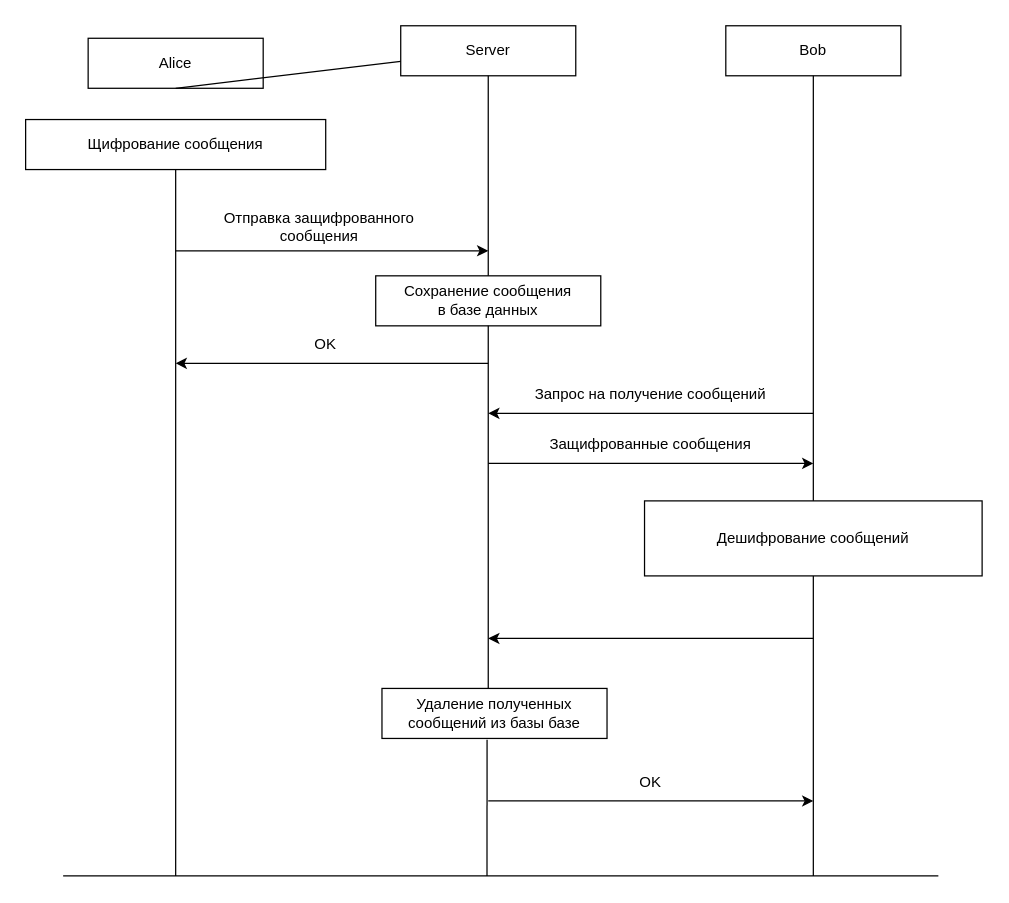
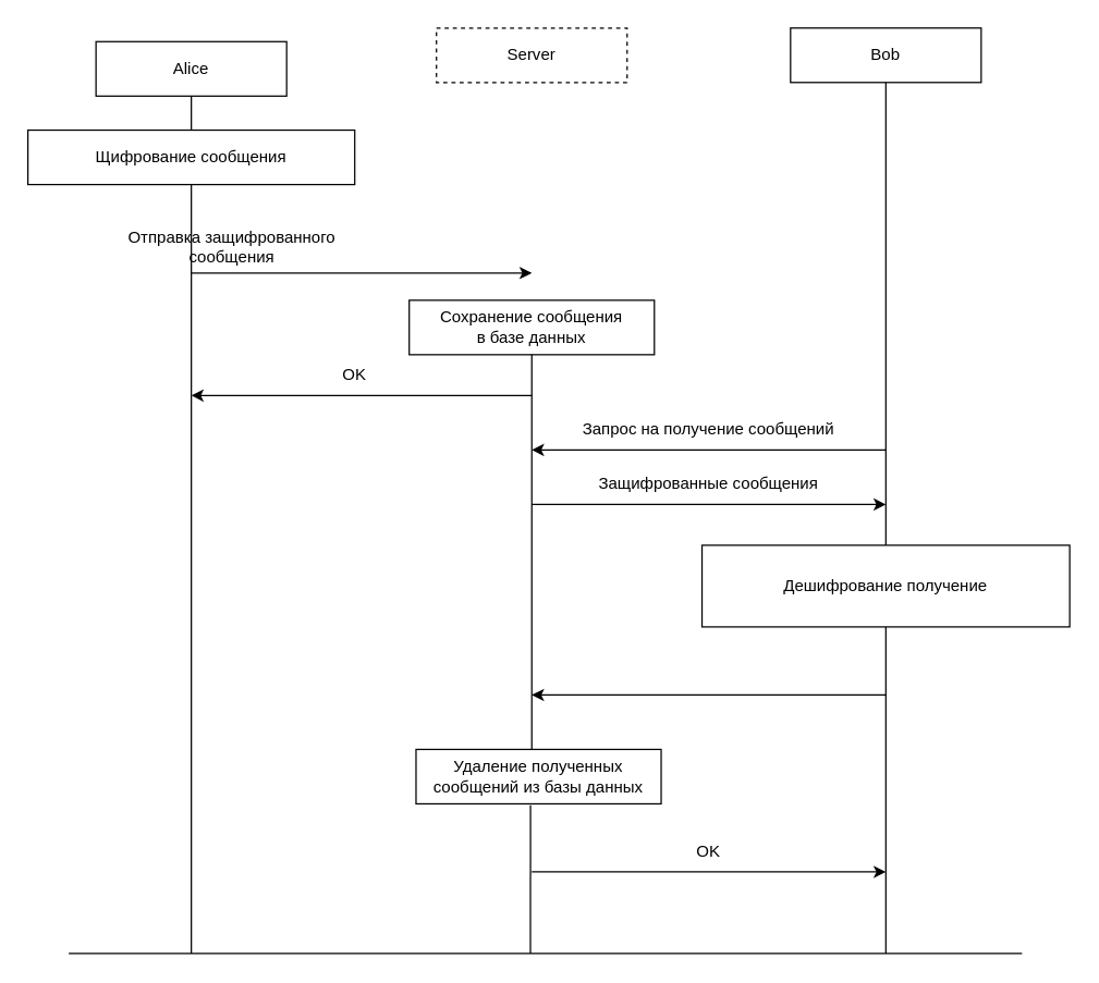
  <mxCell id="0" />
  <mxCell id="1" parent="0" />
  <mxCell id="2" value="Alice" style="rounded=0;whiteSpace=wrap;html=1;" parent="1" vertex="1"><mxGeometry x="70" y="30" width="140" height="40" as="geometry" /></mxCell>
- <mxCell id="3" value="Server" style="rounded=0;whiteSpace=wrap;html=1;" parent="1" vertex="1"><mxGeometry x="320" y="20" width="140" height="40" as="geometry" /></mxCell>
+ <mxCell id="3" value="Server" style="rounded=0;whiteSpace=wrap;html=1;dashed=1;" parent="1" vertex="1"><mxGeometry x="320" y="20" width="140" height="40" as="geometry" /></mxCell>
  <mxCell id="4" value="Bob" style="rounded=0;whiteSpace=wrap;html=1;" parent="1" vertex="1"><mxGeometry x="580" y="20" width="140" height="40" as="geometry" /></mxCell>
  <mxCell id="5" value="Щифрование сообщения" style="rounded=0;whiteSpace=wrap;html=1;" parent="1" vertex="1"><mxGeometry x="20" y="95" width="240" height="40" as="geometry" /></mxCell>
- <mxCell id="6" value="" style="endArrow=none;html=1;rounded=0;exitX=0.5;exitY=1;exitDx=0;exitDy=0;" parent="1" source="2" target="3" edge="1"><mxGeometry width="50" height="50" relative="1" as="geometry"><mxPoint x="310" y="200" as="sourcePoint" /><mxPoint x="360" y="150" as="targetPoint" /></mxGeometry></mxCell>
+ <mxCell id="6" value="" style="endArrow=none;html=1;rounded=0;exitX=0.5;exitY=1;exitDx=0;exitDy=0;entryX=0.5;entryY=0;entryDx=0;entryDy=0;" parent="1" source="2" target="5" edge="1"><mxGeometry width="50" height="50" relative="1" as="geometry"><mxPoint x="310" y="200" as="sourcePoint" /><mxPoint x="360" y="150" as="targetPoint" /></mxGeometry></mxCell>
  <mxCell id="7" value="" style="endArrow=none;html=1;rounded=0;exitX=0.5;exitY=1;exitDx=0;exitDy=0;" parent="1" source="5" edge="1"><mxGeometry width="50" height="50" relative="1" as="geometry"><mxPoint x="310" y="240" as="sourcePoint" /><mxPoint x="140" y="700" as="targetPoint" /></mxGeometry></mxCell>
  <mxCell id="8" value="Сохранение сообщения &lt;br&gt;в базе данных" style="rounded=0;whiteSpace=wrap;html=1;" parent="1" vertex="1"><mxGeometry x="300" y="220" width="180" height="40" as="geometry" /></mxCell>
- <mxCell id="9" value="" style="endArrow=none;html=1;rounded=0;entryX=0.5;entryY=1;entryDx=0;entryDy=0;exitX=0.5;exitY=0;exitDx=0;exitDy=0;" parent="1" source="8" target="3" edge="1"><mxGeometry width="50" height="50" relative="1" as="geometry"><mxPoint x="310" y="240" as="sourcePoint" /><mxPoint x="360" y="190" as="targetPoint" /></mxGeometry></mxCell>
  <mxCell id="10" value="" style="endArrow=classic;html=1;rounded=0;" parent="1" edge="1"><mxGeometry width="50" height="50" relative="1" as="geometry"><mxPoint x="140" y="200" as="sourcePoint" /><mxPoint x="390" y="200" as="targetPoint" /></mxGeometry></mxCell>
- <mxCell id="11" value="Отправка защифрованного сообщения" style="text;html=1;strokeColor=none;fillColor=none;align=center;verticalAlign=middle;whiteSpace=wrap;rounded=0;" parent="1" vertex="1"><mxGeometry x="155" y="166" width="200" height="30" as="geometry" /></mxCell>
+ <mxCell id="11" value="Отправка защифрованного сообщения" style="text;html=1;strokeColor=none;fillColor=none;align=center;verticalAlign=middle;whiteSpace=wrap;rounded=0;" parent="1" vertex="1"><mxGeometry x="70" y="166" width="200" height="30" as="geometry" /></mxCell>
  <mxCell id="12" value="" style="endArrow=none;html=1;rounded=0;entryX=0.5;entryY=1;entryDx=0;entryDy=0;" parent="1" target="8" edge="1"><mxGeometry width="50" height="50" relative="1" as="geometry"><mxPoint x="390" y="550" as="sourcePoint" /><mxPoint x="450" y="410" as="targetPoint" /></mxGeometry></mxCell>
  <mxCell id="13" value="" style="endArrow=classic;html=1;rounded=0;" parent="1" edge="1"><mxGeometry width="50" height="50" relative="1" as="geometry"><mxPoint x="390" y="290" as="sourcePoint" /><mxPoint x="140" y="290" as="targetPoint" /></mxGeometry></mxCell>
  <mxCell id="14" value="OK" style="text;html=1;strokeColor=none;fillColor=none;align=center;verticalAlign=middle;whiteSpace=wrap;rounded=0;" parent="1" vertex="1"><mxGeometry x="230" y="260" width="60" height="30" as="geometry" /></mxCell>
  <mxCell id="15" value="" style="endArrow=none;html=1;rounded=0;entryX=0.5;entryY=1;entryDx=0;entryDy=0;" parent="1" target="4" edge="1"><mxGeometry width="50" height="50" relative="1" as="geometry"><mxPoint x="650" y="400" as="sourcePoint" /><mxPoint x="450" y="150" as="targetPoint" /></mxGeometry></mxCell>
  <mxCell id="16" value="" style="endArrow=classic;html=1;rounded=0;" parent="1" edge="1"><mxGeometry width="50" height="50" relative="1" as="geometry"><mxPoint x="650" y="330" as="sourcePoint" /><mxPoint x="390" y="330" as="targetPoint" /></mxGeometry></mxCell>
  <mxCell id="17" value="Запрос на получение сообщений" style="text;html=1;strokeColor=none;fillColor=none;align=center;verticalAlign=middle;whiteSpace=wrap;rounded=0;" parent="1" vertex="1"><mxGeometry x="410" y="300" width="220" height="30" as="geometry" /></mxCell>
  <mxCell id="18" value="" style="endArrow=classic;html=1;rounded=0;" parent="1" edge="1"><mxGeometry width="50" height="50" relative="1" as="geometry"><mxPoint x="390" y="370" as="sourcePoint" /><mxPoint x="650" y="370" as="targetPoint" /></mxGeometry></mxCell>
  <mxCell id="19" value="Защифрованные сообщения" style="text;html=1;strokeColor=none;fillColor=none;align=center;verticalAlign=middle;whiteSpace=wrap;rounded=0;" parent="1" vertex="1"><mxGeometry x="400" y="340" width="240" height="30" as="geometry" /></mxCell>
- <mxCell id="20" value="&lt;span style=&quot;&quot;&gt;Дешифрование сообщений&lt;br&gt;&lt;/span&gt;" style="rounded=0;whiteSpace=wrap;html=1;" parent="1" vertex="1"><mxGeometry x="515" y="400" width="270" height="60" as="geometry" /></mxCell>
+ <mxCell id="20" value="&lt;span style=&quot;&quot;&gt;Дешифрование получение&lt;br&gt;&lt;/span&gt;" style="rounded=0;whiteSpace=wrap;html=1;" parent="1" vertex="1"><mxGeometry x="515" y="400" width="270" height="60" as="geometry" /></mxCell>
  <mxCell id="21" value="" style="endArrow=none;html=1;rounded=0;entryX=0.5;entryY=1;entryDx=0;entryDy=0;" parent="1" target="20" edge="1"><mxGeometry width="50" height="50" relative="1" as="geometry"><mxPoint x="650" y="700" as="sourcePoint" /><mxPoint x="460" y="580" as="targetPoint" /></mxGeometry></mxCell>
  <mxCell id="22" value="" style="endArrow=classic;html=1;rounded=0;" parent="1" edge="1"><mxGeometry width="50" height="50" relative="1" as="geometry"><mxPoint x="650" y="510" as="sourcePoint" /><mxPoint x="390" y="510" as="targetPoint" /></mxGeometry></mxCell>
  <mxCell id="23" value="" style="endArrow=classic;html=1;rounded=0;" parent="1" edge="1"><mxGeometry width="50" height="50" relative="1" as="geometry"><mxPoint x="390" y="640" as="sourcePoint" /><mxPoint x="650" y="640" as="targetPoint" /></mxGeometry></mxCell>
  <mxCell id="24" value="OK" style="text;html=1;strokeColor=none;fillColor=none;align=center;verticalAlign=middle;whiteSpace=wrap;rounded=0;" parent="1" vertex="1"><mxGeometry x="490" y="610" width="60" height="30" as="geometry" /></mxCell>
  <mxCell id="25" value="" style="endArrow=none;html=1;rounded=0;" parent="1" edge="1"><mxGeometry width="50" height="50" relative="1" as="geometry"><mxPoint x="50" y="700" as="sourcePoint" /><mxPoint x="750" y="700" as="targetPoint" /></mxGeometry></mxCell>
- <mxCell id="26" value="Удаление полученных сообщений из базы базе" style="rounded=0;whiteSpace=wrap;html=1;" vertex="1" parent="1"><mxGeometry x="305" y="550" width="180" height="40" as="geometry" /></mxCell>
+ <mxCell id="26" value="Удаление полученных сообщений из базы данных" style="rounded=0;whiteSpace=wrap;html=1;" vertex="1" parent="1"><mxGeometry x="305" y="550" width="180" height="40" as="geometry" /></mxCell>
  <mxCell id="27" value="" style="endArrow=none;html=1;rounded=0;entryX=0.467;entryY=1.025;entryDx=0;entryDy=0;entryPerimeter=0;" edge="1" parent="1" target="26"><mxGeometry width="50" height="50" relative="1" as="geometry"><mxPoint x="389" y="700" as="sourcePoint" /><mxPoint x="420" y="670" as="targetPoint" /></mxGeometry></mxCell>
